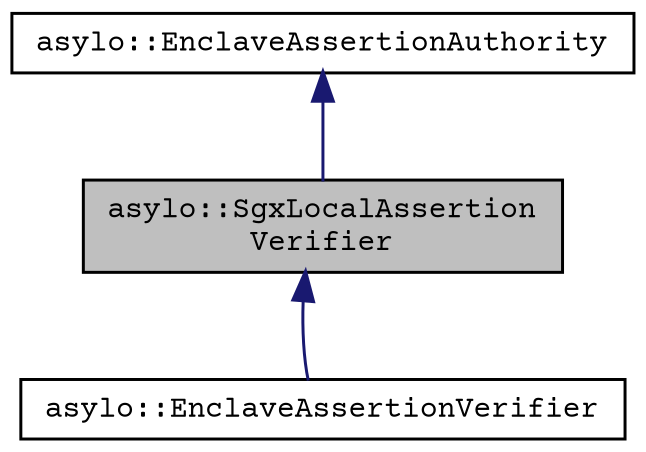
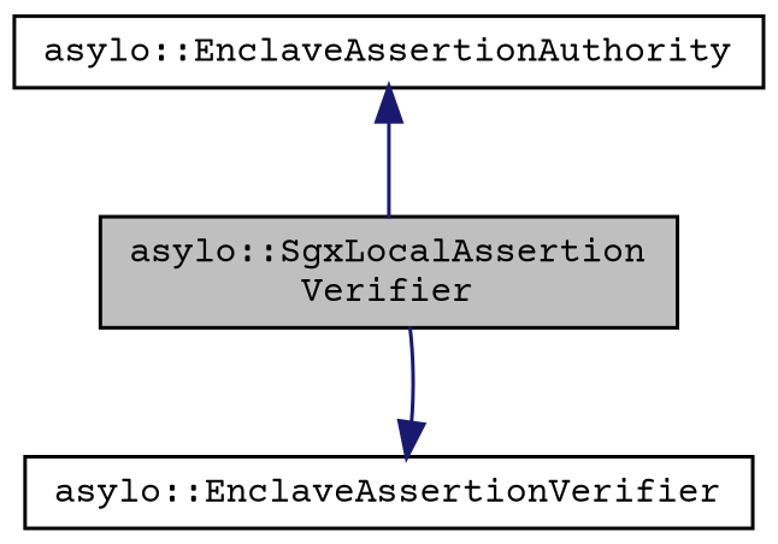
  digraph {
    fontname="Courier Prime"
    node [color=black fillcolor=white fontname="Courier Prime" fontsize=10 shape=record style=filled]
    edge [color=midnightblue dir=back fontname="Courier Prime" fontsize=10 labelfontname=Helvetica labelfontsize=10 style=solid]
    n1 [fillcolor=grey75 fontcolor=black height=0.2 label="asylo::SgxLocalAssertion\lVerifier" width=0.4]
    n2 [height=0.2 label="asylo::EnclaveAssertionVerifier" width=0.4]
    n3 [height=0.2 label="asylo::EnclaveAssertionAuthority" width=0.4]
-   n1 -> n2
+   n2 -> n1
    n3 -> n1
  }
